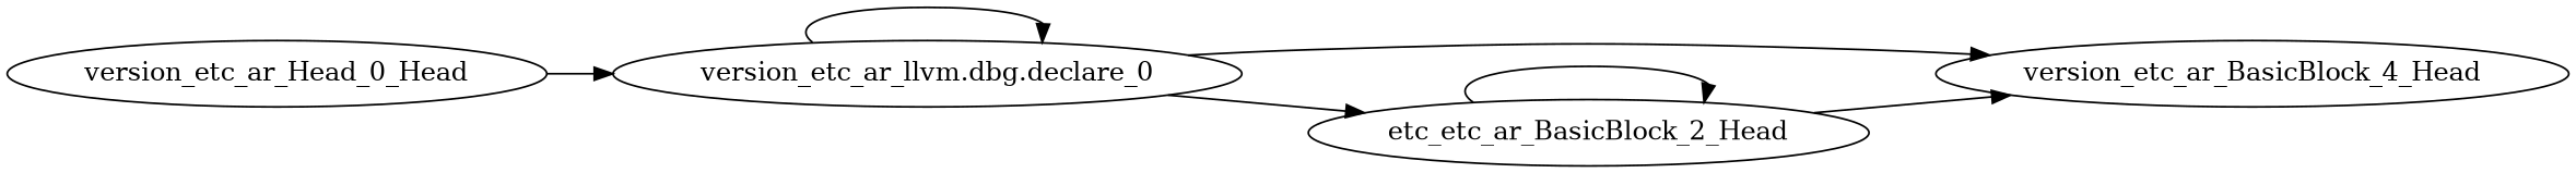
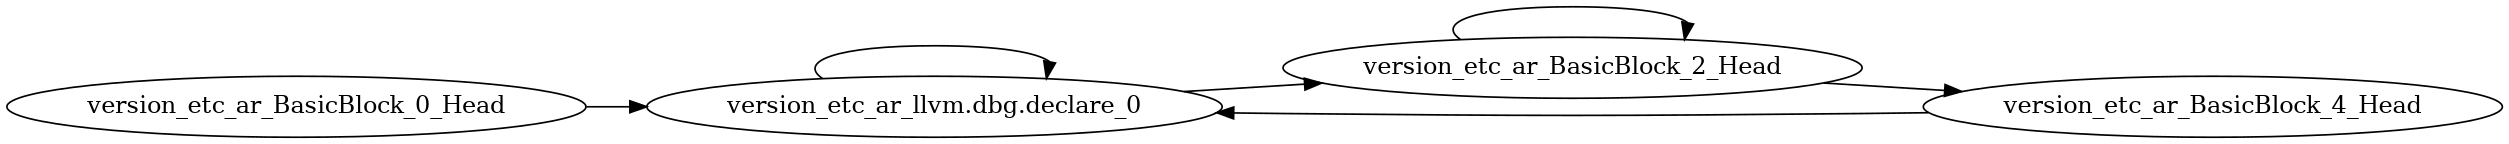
  digraph {
    rankdir=LR
    "version_etc_ar_llvm.dbg.declare_0"
    n2 [label=version_etc_ar_BasicBlock_4_Head]
-   version_etc_ar_BasicBlock_2_Head [label=etc_etc_ar_BasicBlock_2_Head]
-   version_etc_ar_BasicBlock_0_Head [label=version_etc_ar_Head_0_Head]
+   version_etc_ar_BasicBlock_2_Head
+   version_etc_ar_BasicBlock_0_Head
    "version_etc_ar_llvm.dbg.declare_0" -> "version_etc_ar_llvm.dbg.declare_0"
-   "version_etc_ar_llvm.dbg.declare_0" -> n2
+   n2 -> "version_etc_ar_llvm.dbg.declare_0"
    "version_etc_ar_llvm.dbg.declare_0" -> version_etc_ar_BasicBlock_2_Head
    version_etc_ar_BasicBlock_2_Head -> n2
    version_etc_ar_BasicBlock_2_Head -> version_etc_ar_BasicBlock_2_Head
    version_etc_ar_BasicBlock_0_Head -> "version_etc_ar_llvm.dbg.declare_0"
  }
